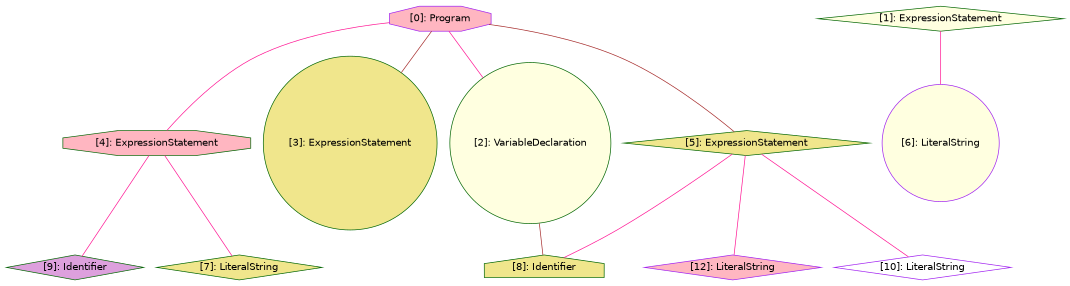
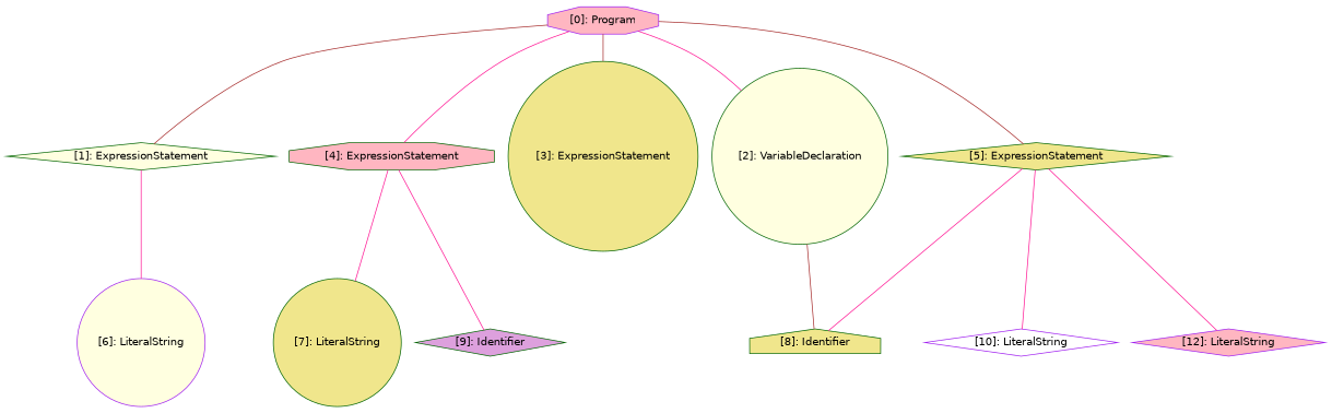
  graph {
    fontname="DejaVu Sans"
    node [color=darkgreen fillcolor=khaki fontname="DejaVu Sans" shape=diamond style=filled]
    edge [color=deeppink fontname="DejaVu Sans"]
    n1 [color=purple fillcolor=lightpink label="[0]: Program" shape=octagon]
    n2 [fillcolor=lightyellow label="[1]: ExpressionStatement"]
    n3 [fillcolor=lightyellow label="[2]: VariableDeclaration" shape=circle]
    n4 [label="[3]: ExpressionStatement" shape=circle]
    n5 [fillcolor=lightpink label="[4]: ExpressionStatement" shape=octagon]
    n6 [label="[5]: ExpressionStatement"]
    n7 [color=purple fillcolor=lightyellow label="[6]: LiteralString" shape=circle]
    n8 [label="[8]: Identifier" shape=house]
-   n9 [label="[7]: LiteralString"]
+   n9 [label="[7]: LiteralString" shape=circle]
    n10 [fillcolor=plum label="[9]: Identifier"]
    n11 [color=purple fillcolor=white label="[10]: LiteralString"]
    n12 [color=purple fillcolor=lightpink label="[12]: LiteralString"]
+   n1 -- n2 [color=brown]
    n1 -- n3
    n1 -- n4 [color=brown]
    n1 -- n5
    n1 -- n6 [color=brown]
    n2 -- n7
    n3 -- n8 [color=brown]
    n5 -- n9
    n5 -- n10
    n6 -- n8
    n6 -- n11
    n6 -- n12
  }
